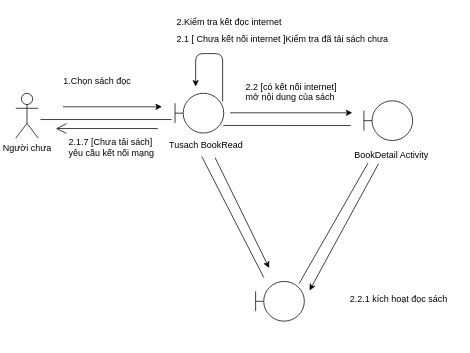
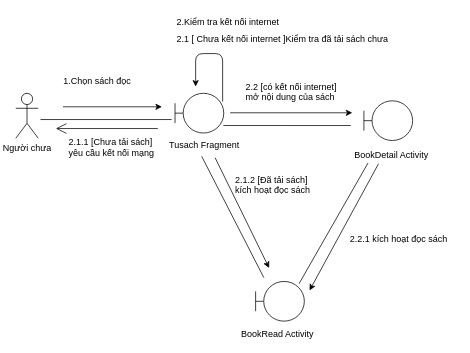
  <mxCell id="0" />
  <mxCell id="1" parent="0" />
  <mxCell id="2" value="Người chưa" style="shape=umlActor;verticalLabelPosition=bottom;labelBackgroundColor=#ffffff;verticalAlign=top;html=1;outlineConnect=0;" vertex="1" parent="1"><mxGeometry x="20" y="124" width="30" height="60" as="geometry" /></mxCell>
  <mxCell id="3" value="" style="shape=umlBoundary;whiteSpace=wrap;html=1;strokeColor=#000000;" vertex="1" parent="1"><mxGeometry x="232.5" y="124" width="65" height="53" as="geometry" /></mxCell>
- <mxCell id="4" value="Tusach BookRead" style="text;html=1;resizable=0;points=[];autosize=1;align=left;verticalAlign=top;spacingTop=-4;" vertex="1" parent="1"><mxGeometry x="223" y="182.5" width="104" height="14" as="geometry" /></mxCell>
+ <mxCell id="4" value="Tusach Fragment" style="text;html=1;resizable=0;points=[];autosize=1;align=left;verticalAlign=top;spacingTop=-4;" vertex="1" parent="1"><mxGeometry x="223" y="182.5" width="104" height="14" as="geometry" /></mxCell>
  <mxCell id="5" value="" style="shape=umlBoundary;whiteSpace=wrap;html=1;strokeColor=#000000;" vertex="1" parent="1"><mxGeometry x="484.5" y="134" width="65" height="53" as="geometry" /></mxCell>
  <mxCell id="6" value="BookDetail Activity" style="text;html=1;resizable=0;points=[];autosize=1;align=left;verticalAlign=top;spacingTop=-4;" vertex="1" parent="1"><mxGeometry x="469.5" y="197" width="109" height="14" as="geometry" /></mxCell>
  <mxCell id="7" value="" style="shape=umlBoundary;whiteSpace=wrap;html=1;strokeColor=#000000;" vertex="1" parent="1"><mxGeometry x="340" y="375" width="65" height="53" as="geometry" /></mxCell>
+ <mxCell id="8" value="BookRead Activity" style="text;html=1;resizable=0;points=[];autosize=1;align=left;verticalAlign=top;spacingTop=-4;" vertex="1" parent="1"><mxGeometry x="319" y="435" width="107" height="14" as="geometry" /></mxCell>
  <mxCell id="9" value="" style="endArrow=none;html=1;" edge="1" parent="1"><mxGeometry width="50" height="50" relative="1" as="geometry"><mxPoint x="53" y="159" as="sourcePoint" /><mxPoint x="228" y="159" as="targetPoint" /></mxGeometry></mxCell>
  <mxCell id="10" value="" style="endArrow=none;html=1;exitX=0.992;exitY=0.811;exitDx=0;exitDy=0;exitPerimeter=0;" edge="1" parent="1" source="3"><mxGeometry width="50" height="50" relative="1" as="geometry"><mxPoint x="349" y="182" as="sourcePoint" /><mxPoint x="467" y="167" as="targetPoint" /></mxGeometry></mxCell>
  <mxCell id="11" value="" style="endArrow=none;html=1;exitX=0.892;exitY=0.057;exitDx=0;exitDy=0;exitPerimeter=0;" edge="1" parent="1" source="7"><mxGeometry width="50" height="50" relative="1" as="geometry"><mxPoint x="393" y="297" as="sourcePoint" /><mxPoint x="490" y="217" as="targetPoint" /></mxGeometry></mxCell>
  <mxCell id="12" value="" style="endArrow=classic;html=1;" edge="1" parent="1"><mxGeometry width="50" height="50" relative="1" as="geometry"><mxPoint x="83" y="142" as="sourcePoint" /><mxPoint x="215" y="142" as="targetPoint" /></mxGeometry></mxCell>
  <mxCell id="13" value="" style="endArrow=classic;html=1;" edge="1" parent="1"><mxGeometry width="50" height="50" relative="1" as="geometry"><mxPoint x="306" y="150" as="sourcePoint" /><mxPoint x="469" y="150" as="targetPoint" /></mxGeometry></mxCell>
  <mxCell id="14" value="" style="endArrow=classic;html=1;" edge="1" parent="1"><mxGeometry width="50" height="50" relative="1" as="geometry"><mxPoint x="504" y="218" as="sourcePoint" /><mxPoint x="412" y="387" as="targetPoint" /></mxGeometry></mxCell>
  <mxCell id="15" value="" style="endArrow=open;endFill=1;endSize=12;html=1;" edge="1" parent="1"><mxGeometry width="160" relative="1" as="geometry"><mxPoint x="209.5" y="171" as="sourcePoint" /><mxPoint x="73.5" y="171" as="targetPoint" /></mxGeometry></mxCell>
  <mxCell id="16" value="1.Chọn sách đọc" style="text;html=1;resizable=0;points=[];autosize=1;align=left;verticalAlign=top;spacingTop=-4;" vertex="1" parent="1"><mxGeometry x="81.5" y="97.5" width="100" height="14" as="geometry" /></mxCell>
  <mxCell id="17" value="" style="endArrow=classic;html=1;exitX=0.977;exitY=0.208;exitDx=0;exitDy=0;exitPerimeter=0;" edge="1" parent="1" source="3"><mxGeometry width="50" height="50" relative="1" as="geometry"><mxPoint x="307" y="96" as="sourcePoint" /><mxPoint x="260" y="115" as="targetPoint" /><Array as="points"><mxPoint x="296" y="71" /><mxPoint x="260" y="71" /></Array></mxGeometry></mxCell>
- <mxCell id="18" value="2.Kiểm tra kết đọc internet" style="text;html=1;resizable=0;points=[];autosize=1;align=left;verticalAlign=top;spacingTop=-4;" vertex="1" parent="1"><mxGeometry x="232.5" y="20" width="147" height="14" as="geometry" /></mxCell>
+ <mxCell id="18" value="2.Kiểm tra kết nối internet" style="text;html=1;resizable=0;points=[];autosize=1;align=left;verticalAlign=top;spacingTop=-4;" vertex="1" parent="1"><mxGeometry x="232.5" y="20" width="147" height="14" as="geometry" /></mxCell>
  <mxCell id="19" value="2.1 [ Chưa kết nối internet ]Kiểm tra đã tải sách chưa" style="text;html=1;resizable=0;points=[];autosize=1;align=left;verticalAlign=top;spacingTop=-4;" vertex="1" parent="1"><mxGeometry x="232.5" y="42" width="292" height="14" as="geometry" /></mxCell>
  <mxCell id="20" value="" style="endArrow=none;html=1;" edge="1" parent="1"><mxGeometry width="50" height="50" relative="1" as="geometry"><mxPoint x="351" y="370" as="sourcePoint" /><mxPoint x="268" y="208" as="targetPoint" /></mxGeometry></mxCell>
  <mxCell id="21" value="" style="endArrow=classic;html=1;" edge="1" parent="1"><mxGeometry width="50" height="50" relative="1" as="geometry"><mxPoint x="286" y="210" as="sourcePoint" /><mxPoint x="358" y="357" as="targetPoint" /></mxGeometry></mxCell>
  <mxCell id="22" value="2.2 [có kết nối internet] &lt;br&gt;mở nội dung của sách" style="text;html=1;resizable=0;points=[];autosize=1;align=left;verticalAlign=top;spacingTop=-4;" vertex="1" parent="1"><mxGeometry x="325" y="105.5" width="135" height="28" as="geometry" /></mxCell>
- <mxCell id="23" value="2.2.1 kích hoạt đọc sách" style="text;html=1;resizable=0;points=[];autosize=1;align=left;verticalAlign=top;spacingTop=-4;" vertex="1" parent="1"><mxGeometry x="464" y="389" width="140" height="14" as="geometry" /></mxCell>
- <mxCell id="24" value="2.1.7 [Chưa tải sách]&lt;br&gt;yêu cầu kết nối mạng&lt;br&gt;" style="text;html=1;resizable=0;points=[];autosize=1;align=left;verticalAlign=top;spacingTop=-4;" vertex="1" parent="1"><mxGeometry x="89" y="180" width="124" height="28" as="geometry" /></mxCell>
+ <mxCell id="23" value="2.2.1 kích hoạt đọc sách" style="text;html=1;resizable=0;points=[];autosize=1;align=left;verticalAlign=top;spacingTop=-4;" vertex="1" parent="1"><mxGeometry x="464" y="309" width="140" height="14" as="geometry" /></mxCell>
+ <mxCell id="24" value="2.1.1 [Chưa tải sách]&lt;br&gt;yêu cầu kết nối mạng&lt;br&gt;" style="text;html=1;resizable=0;points=[];autosize=1;align=left;verticalAlign=top;spacingTop=-4;" vertex="1" parent="1"><mxGeometry x="89" y="180" width="124" height="28" as="geometry" /></mxCell>
+ <mxCell id="25" value="2.1.2 [Đã tải sách]&lt;br&gt;kích hoạt đọc sách&lt;br&gt;&lt;br&gt;" style="text;html=1;resizable=0;points=[];autosize=1;align=left;verticalAlign=top;spacingTop=-4;" vertex="1" parent="1"><mxGeometry x="311" y="230" width="110" height="42" as="geometry" /></mxCell>
